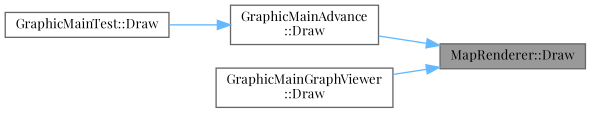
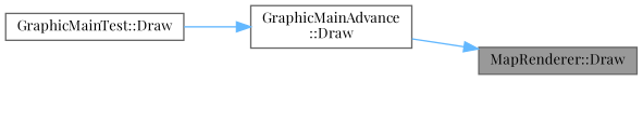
  digraph {
    fontname="Playfair Display"
    rankdir=RL
    node [color=grey40 fillcolor=white fontname="Playfair Display" fontsize=10 shape=box style=filled]
    edge [color=steelblue1 dir=back fontname="Playfair Display" fontsize=10 labelfontname=Helvetica labelfontsize=10 style=solid]
    n1 [color=gray40 fillcolor=grey60 fontcolor=black height=0.2 label="MapRenderer::Draw" width=0.4]
    n2 [height=0.2 label="GraphicMainAdvance\l::Draw" width=0.4]
-   n3 [height=0.2 label="GraphicMainGraphViewer\l::Draw" width=0.4]
    n4 [height=0.2 label="GraphicMainTest::Draw" width=0.4]
    n1 -> n2
-   n1 -> n3
    n2 -> n4
  }
